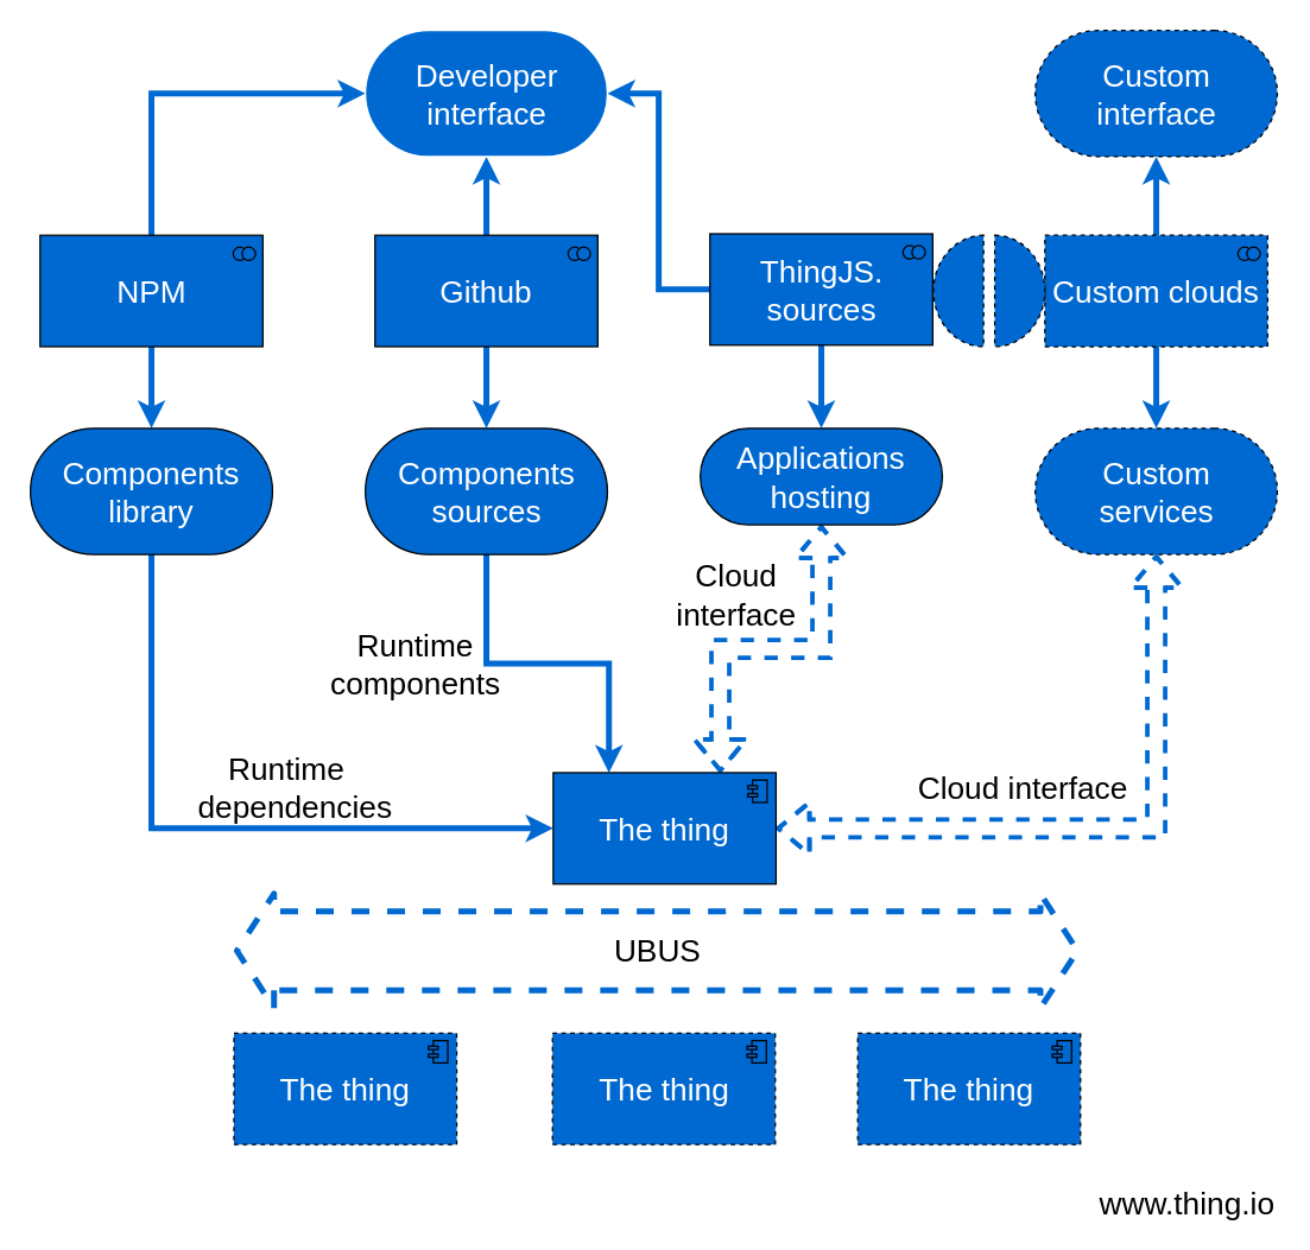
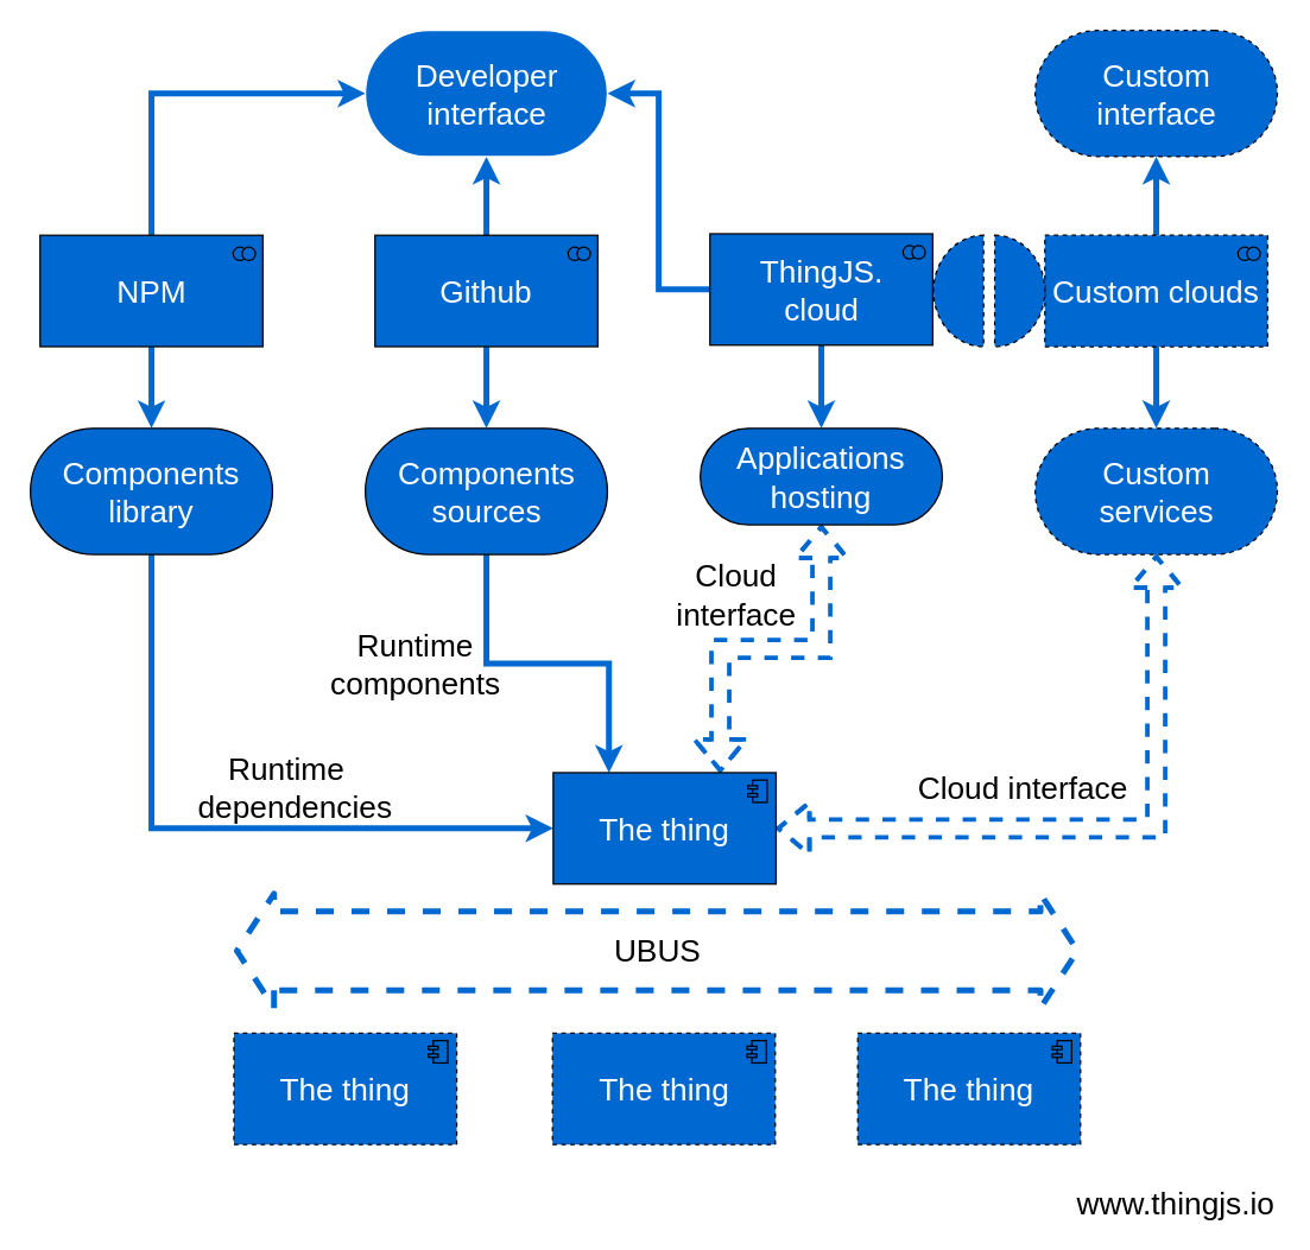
  <mxCell id="0" style=";html=1;" />
  <mxCell id="1" style=";html=1;" parent="0" />
  <mxCell id="2" style="edgeStyle=orthogonalEdgeStyle;rounded=0;orthogonalLoop=1;jettySize=auto;html=1;exitX=0.5;exitY=1;exitDx=0;exitDy=0;exitPerimeter=0;entryX=0.5;entryY=0;entryDx=0;entryDy=0;entryPerimeter=0;fontSize=21;strokeColor=#0069D1;strokeWidth=4;" edge="1" parent="1" source="4" target="15"><mxGeometry relative="1" as="geometry" /></mxCell>
  <mxCell id="3" style="edgeStyle=orthogonalEdgeStyle;rounded=0;orthogonalLoop=1;jettySize=auto;html=1;entryX=0;entryY=0;entryDx=0;entryDy=42.5;entryPerimeter=0;fontSize=21;exitX=0.5;exitY=0;exitDx=0;exitDy=0;exitPerimeter=0;strokeWidth=4;strokeColor=#0069D1;" edge="1" parent="1" source="4" target="23"><mxGeometry relative="1" as="geometry" /></mxCell>
  <mxCell id="4" value="NPM" style="html=1;outlineConnect=0;whiteSpace=wrap;fillColor=#0069D1;strokeColor=#000000;shape=mxgraph.archimate3.application;appType=collab;archiType=square;fontSize=21;align=center;fontColor=#FFFFFF;" vertex="1" parent="1"><mxGeometry x="26.5" y="158" width="150" height="75" as="geometry" /></mxCell>
  <mxCell id="5" style="edgeStyle=orthogonalEdgeStyle;rounded=0;orthogonalLoop=1;jettySize=auto;html=1;entryX=0.5;entryY=0;entryDx=0;entryDy=0;entryPerimeter=0;fontSize=21;strokeColor=#0069D1;strokeWidth=4;" edge="1" parent="1" source="7" target="17"><mxGeometry relative="1" as="geometry" /></mxCell>
  <mxCell id="6" style="edgeStyle=orthogonalEdgeStyle;rounded=0;orthogonalLoop=1;jettySize=auto;html=1;entryX=0.5;entryY=1;entryDx=0;entryDy=0;entryPerimeter=0;fontSize=21;strokeColor=#0069D1;strokeWidth=4;" edge="1" parent="1" source="7" target="23"><mxGeometry relative="1" as="geometry" /></mxCell>
  <mxCell id="7" value="Github" style="html=1;outlineConnect=0;whiteSpace=wrap;fillColor=#0069D1;strokeColor=#000000;shape=mxgraph.archimate3.application;appType=collab;archiType=square;fontSize=21;align=center;fontColor=#FFFFFF;" vertex="1" parent="1"><mxGeometry x="252" y="158" width="150" height="75" as="geometry" /></mxCell>
  <mxCell id="8" style="edgeStyle=orthogonalEdgeStyle;rounded=0;orthogonalLoop=1;jettySize=auto;html=1;fontSize=21;strokeColor=#0069D1;strokeWidth=4;" edge="1" parent="1" source="10" target="19"><mxGeometry relative="1" as="geometry" /></mxCell>
  <mxCell id="9" style="edgeStyle=orthogonalEdgeStyle;rounded=0;orthogonalLoop=1;jettySize=auto;html=1;entryX=0;entryY=0;entryDx=163;entryDy=42.5;entryPerimeter=0;fontSize=21;strokeColor=#0069D1;strokeWidth=4;" edge="1" parent="1" source="10" target="23"><mxGeometry relative="1" as="geometry" /></mxCell>
- <mxCell id="10" value="ThingJS.&lt;br&gt;sources" style="html=1;outlineConnect=0;whiteSpace=wrap;fillColor=#0069D1;strokeColor=#000000;shape=mxgraph.archimate3.application;appType=collab;archiType=square;fontSize=21;align=center;fontColor=#FFFFFF;" vertex="1" parent="1"><mxGeometry x="477.5" y="157" width="150" height="75" as="geometry" /></mxCell>
+ <mxCell id="10" value="ThingJS.&lt;br&gt;cloud" style="html=1;outlineConnect=0;whiteSpace=wrap;fillColor=#0069D1;strokeColor=#000000;shape=mxgraph.archimate3.application;appType=collab;archiType=square;fontSize=21;align=center;fontColor=#FFFFFF;" vertex="1" parent="1"><mxGeometry x="477.5" y="157" width="150" height="75" as="geometry" /></mxCell>
  <mxCell id="11" style="edgeStyle=orthogonalEdgeStyle;rounded=0;orthogonalLoop=1;jettySize=auto;html=1;entryX=0.5;entryY=0;entryDx=0;entryDy=0;entryPerimeter=0;fontSize=21;strokeColor=#0069D1;strokeWidth=4;" edge="1" parent="1" source="13" target="21"><mxGeometry relative="1" as="geometry" /></mxCell>
  <mxCell id="12" style="edgeStyle=orthogonalEdgeStyle;rounded=0;orthogonalLoop=1;jettySize=auto;html=1;exitX=0.5;exitY=0;exitDx=0;exitDy=0;exitPerimeter=0;entryX=0.5;entryY=1;entryDx=0;entryDy=0;entryPerimeter=0;fontSize=21;strokeColor=#0069D1;strokeWidth=4;" edge="1" parent="1" source="13" target="22"><mxGeometry relative="1" as="geometry" /></mxCell>
  <mxCell id="13" value="Custom clouds" style="html=1;outlineConnect=0;whiteSpace=wrap;fillColor=#0069D1;strokeColor=#000000;shape=mxgraph.archimate3.application;appType=collab;archiType=square;fontSize=21;align=center;dashed=1;fontColor=#FFFFFF;" vertex="1" parent="1"><mxGeometry x="703" y="158" width="150" height="75" as="geometry" /></mxCell>
  <mxCell id="14" value="Runtime&amp;nbsp;&amp;nbsp;&lt;br&gt;dependencies" style="edgeStyle=orthogonalEdgeStyle;rounded=0;orthogonalLoop=1;jettySize=auto;html=1;exitX=0.5;exitY=1;exitDx=0;exitDy=0;exitPerimeter=0;entryX=0;entryY=0.5;entryDx=0;entryDy=0;entryPerimeter=0;fontSize=21;labelBackgroundColor=none;strokeColor=#0069D1;strokeWidth=4;" edge="1" parent="1" source="15" target="25"><mxGeometry x="0.235" y="28" relative="1" as="geometry"><mxPoint as="offset" /></mxGeometry></mxCell>
  <mxCell id="15" value="Components library" style="html=1;outlineConnect=0;whiteSpace=wrap;fillColor=#0069D1;strokeColor=#000000;shape=mxgraph.archimate3.service;fontSize=21;align=center;fontColor=#FFFFFF;" vertex="1" parent="1"><mxGeometry x="20" y="288" width="163" height="85" as="geometry" /></mxCell>
  <mxCell id="16" value="Runtime &lt;br&gt;components" style="edgeStyle=orthogonalEdgeStyle;rounded=0;orthogonalLoop=1;jettySize=auto;html=1;exitX=0.5;exitY=1;exitDx=0;exitDy=0;exitPerimeter=0;entryX=0.25;entryY=0;entryDx=0;entryDy=0;entryPerimeter=0;labelBackgroundColor=none;fontSize=21;strokeColor=#0069D1;strokeWidth=4;" edge="1" parent="1" source="17" target="25"><mxGeometry x="-0.356" y="-49" relative="1" as="geometry"><mxPoint x="-49" y="-49" as="offset" /></mxGeometry></mxCell>
  <mxCell id="17" value="Components sources" style="html=1;outlineConnect=0;whiteSpace=wrap;fillColor=#0069D1;strokeColor=#000000;shape=mxgraph.archimate3.service;fontSize=21;align=center;fontColor=#FFFFFF;" vertex="1" parent="1"><mxGeometry x="245.5" y="288" width="163" height="85" as="geometry" /></mxCell>
  <mxCell id="18" value="Cloud &lt;br&gt;interface" style="edgeStyle=orthogonalEdgeStyle;rounded=0;orthogonalLoop=1;jettySize=auto;html=1;entryX=0.75;entryY=0;entryDx=0;entryDy=0;entryPerimeter=0;labelBackgroundColor=none;fontSize=21;shape=flexArrow;startArrow=block;dashed=1;fillColor=none;strokeColor=#0069D1;strokeWidth=3;" edge="1" parent="1" source="19" target="25"><mxGeometry x="0.2" y="-37" relative="1" as="geometry"><mxPoint as="offset" /></mxGeometry></mxCell>
  <mxCell id="19" value="Applications hosting" style="html=1;outlineConnect=0;whiteSpace=wrap;fillColor=#0069D1;strokeColor=#000000;shape=mxgraph.archimate3.service;fontSize=21;align=center;fontColor=#FFFFFF;" vertex="1" parent="1"><mxGeometry x="471" y="288" width="163" height="65" as="geometry" /></mxCell>
  <mxCell id="20" value="Cloud interface" style="edgeStyle=orthogonalEdgeStyle;shape=flexArrow;rounded=0;orthogonalLoop=1;jettySize=auto;html=1;exitX=0.5;exitY=1;exitDx=0;exitDy=0;exitPerimeter=0;entryX=1;entryY=0.5;entryDx=0;entryDy=0;entryPerimeter=0;labelBackgroundColor=none;startArrow=block;fontSize=21;dashed=1;strokeColor=#0069D1;strokeWidth=3;" edge="1" parent="1" source="21" target="25"><mxGeometry x="0.247" y="-28" relative="1" as="geometry"><mxPoint as="offset" /></mxGeometry></mxCell>
  <mxCell id="21" value="&lt;div&gt;Custom&lt;/div&gt;&lt;div&gt;services&lt;/div&gt;" style="html=1;outlineConnect=0;whiteSpace=wrap;fillColor=#0069D1;strokeColor=#000000;shape=mxgraph.archimate3.service;fontSize=21;align=center;dashed=1;fontColor=#FFFFFF;" vertex="1" parent="1"><mxGeometry x="696.5" y="288" width="163" height="85" as="geometry" /></mxCell>
  <mxCell id="22" value="Custom&lt;br&gt;interface" style="html=1;outlineConnect=0;whiteSpace=wrap;fillColor=#0069D1;strokeColor=#000000;shape=mxgraph.archimate3.service;fontSize=21;align=center;dashed=1;fontColor=#FFFFFF;" vertex="1" parent="1"><mxGeometry x="696.5" y="20" width="163" height="85" as="geometry" /></mxCell>
  <mxCell id="23" value="Developer&lt;br&gt;interface" style="html=1;outlineConnect=0;whiteSpace=wrap;fillColor=#0069D1;strokeColor=#FFFFFF;shape=mxgraph.archimate3.service;fontSize=21;align=center;fontColor=#FFFFFF;" vertex="1" parent="1"><mxGeometry x="245.5" y="20" width="163" height="85" as="geometry" /></mxCell>
  <mxCell id="24" value="" style="html=1;outlineConnect=0;whiteSpace=wrap;fillColor=#0069D1;strokeColor=#000000;shape=mxgraph.archimate3.interaction;fontSize=21;align=center;dashed=1;fontColor=#FFFFFF;" vertex="1" parent="1"><mxGeometry x="628" y="158" width="75" height="75" as="geometry" /></mxCell>
  <mxCell id="25" value="The thing" style="html=1;outlineConnect=0;whiteSpace=wrap;fillColor=#0069D1;strokeColor=#000000;shape=mxgraph.archimate3.application;appType=comp;archiType=square;fontSize=21;align=center;fontColor=#FFFFFF;" vertex="1" parent="1"><mxGeometry x="372" y="520" width="150" height="75" as="geometry" /></mxCell>
  <mxCell id="26" value="The thing" style="html=1;outlineConnect=0;whiteSpace=wrap;fillColor=#0069D1;strokeColor=#000000;shape=mxgraph.archimate3.application;appType=comp;archiType=square;fontSize=21;align=center;dashed=1;fontColor=#FFFFFF;" vertex="1" parent="1"><mxGeometry x="157" y="695.5" width="150" height="75" as="geometry" /></mxCell>
  <mxCell id="27" value="The thing" style="html=1;outlineConnect=0;whiteSpace=wrap;fillColor=#0069D1;strokeColor=#000000;shape=mxgraph.archimate3.application;appType=comp;archiType=square;fontSize=21;align=center;dashed=1;fontColor=#FFFFFF;" vertex="1" parent="1"><mxGeometry x="371.5" y="695.5" width="150" height="75" as="geometry" /></mxCell>
  <mxCell id="28" value="The thing" style="html=1;outlineConnect=0;whiteSpace=wrap;fillColor=#0069D1;strokeColor=#000000;shape=mxgraph.archimate3.application;appType=comp;archiType=square;fontSize=21;align=center;dashed=1;fontColor=#FFFFFF;" vertex="1" parent="1"><mxGeometry x="577" y="695.5" width="150" height="75" as="geometry" /></mxCell>
  <mxCell id="29" value="UBUS" style="shape=flexArrow;endArrow=classic;startArrow=classic;html=1;dashed=1;labelBackgroundColor=none;fontSize=21;width=50;startSize=7;endSize=7;strokeColor=#0069D1;strokeWidth=4;fillColor=none;" edge="1" parent="1"><mxGeometry width="50" height="50" relative="1" as="geometry"><mxPoint x="157" y="640" as="sourcePoint" /><mxPoint x="727" y="640" as="targetPoint" /></mxGeometry></mxCell>
- <mxCell id="30" value="www.thing.io" style="text;html=1;strokeColor=none;fillColor=none;align=right;verticalAlign=middle;whiteSpace=wrap;rounded=0;dashed=1;fontSize=21;" vertex="1" parent="1"><mxGeometry x="709.5" y="800" width="150" height="20" as="geometry" /></mxCell>
+ <mxCell id="30" value="www.thingjs.io" style="text;html=1;strokeColor=none;fillColor=none;align=right;verticalAlign=middle;whiteSpace=wrap;rounded=0;dashed=1;fontSize=21;" vertex="1" parent="1"><mxGeometry x="709.5" y="800" width="150" height="20" as="geometry" /></mxCell>
